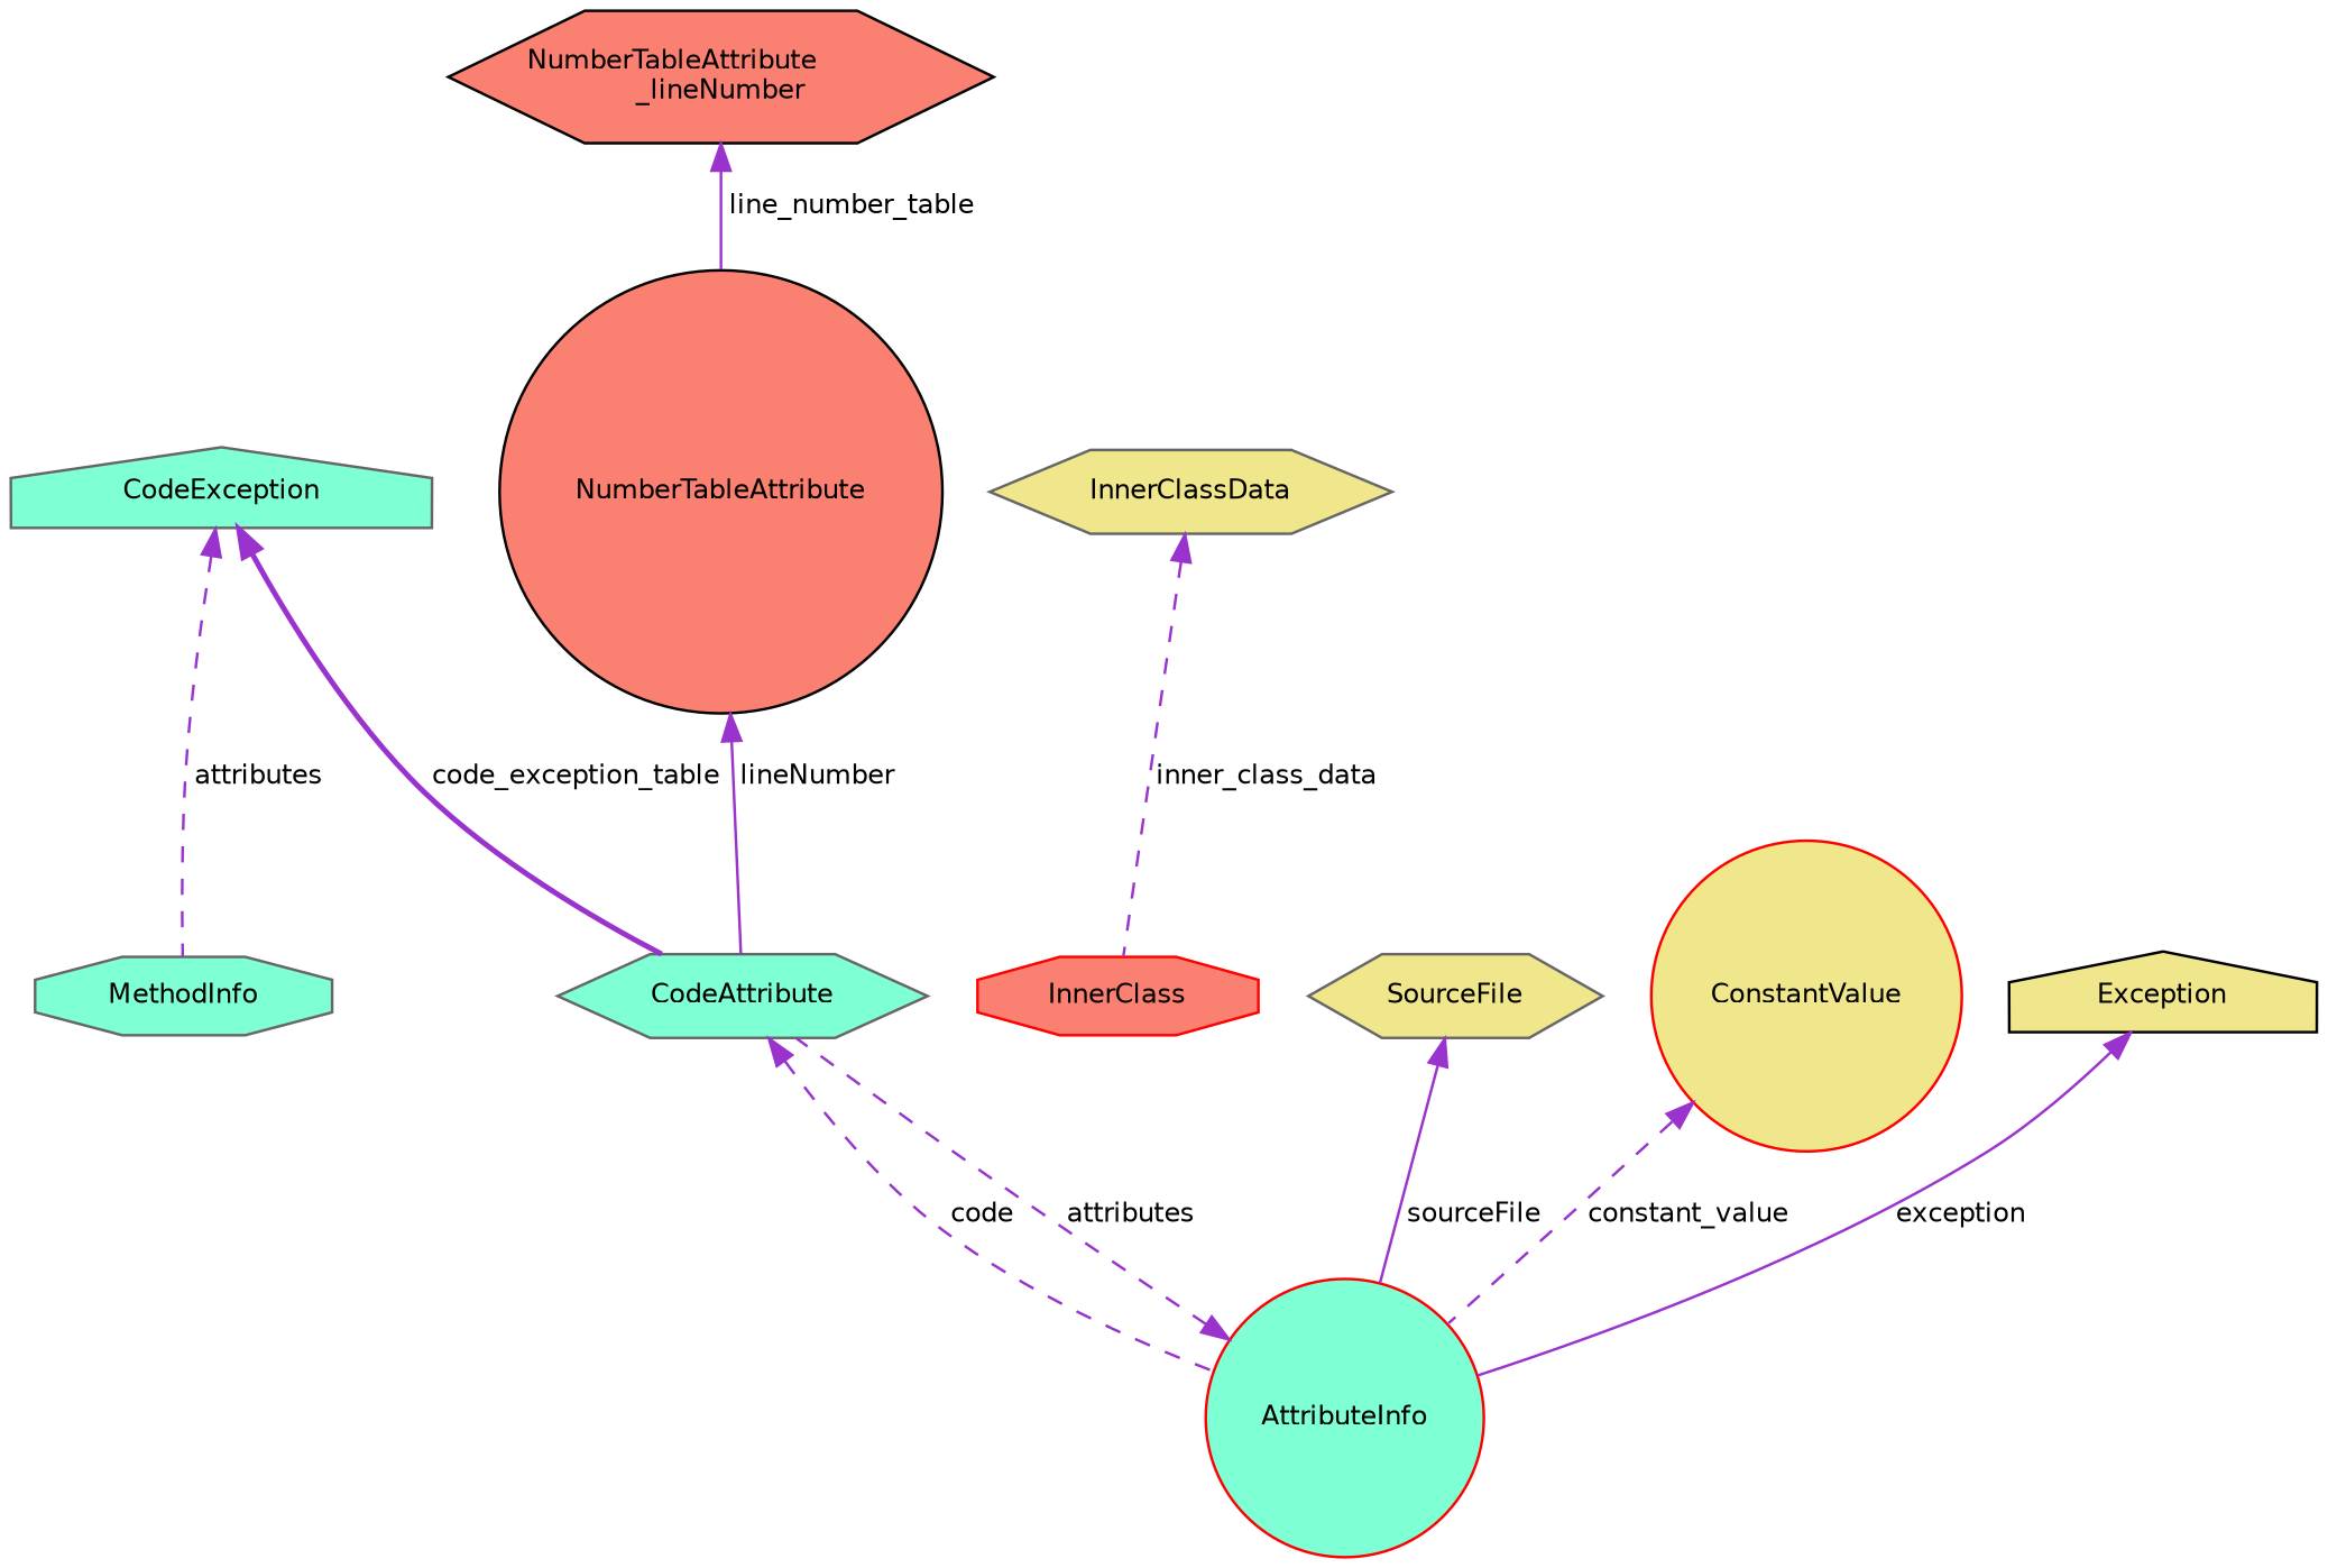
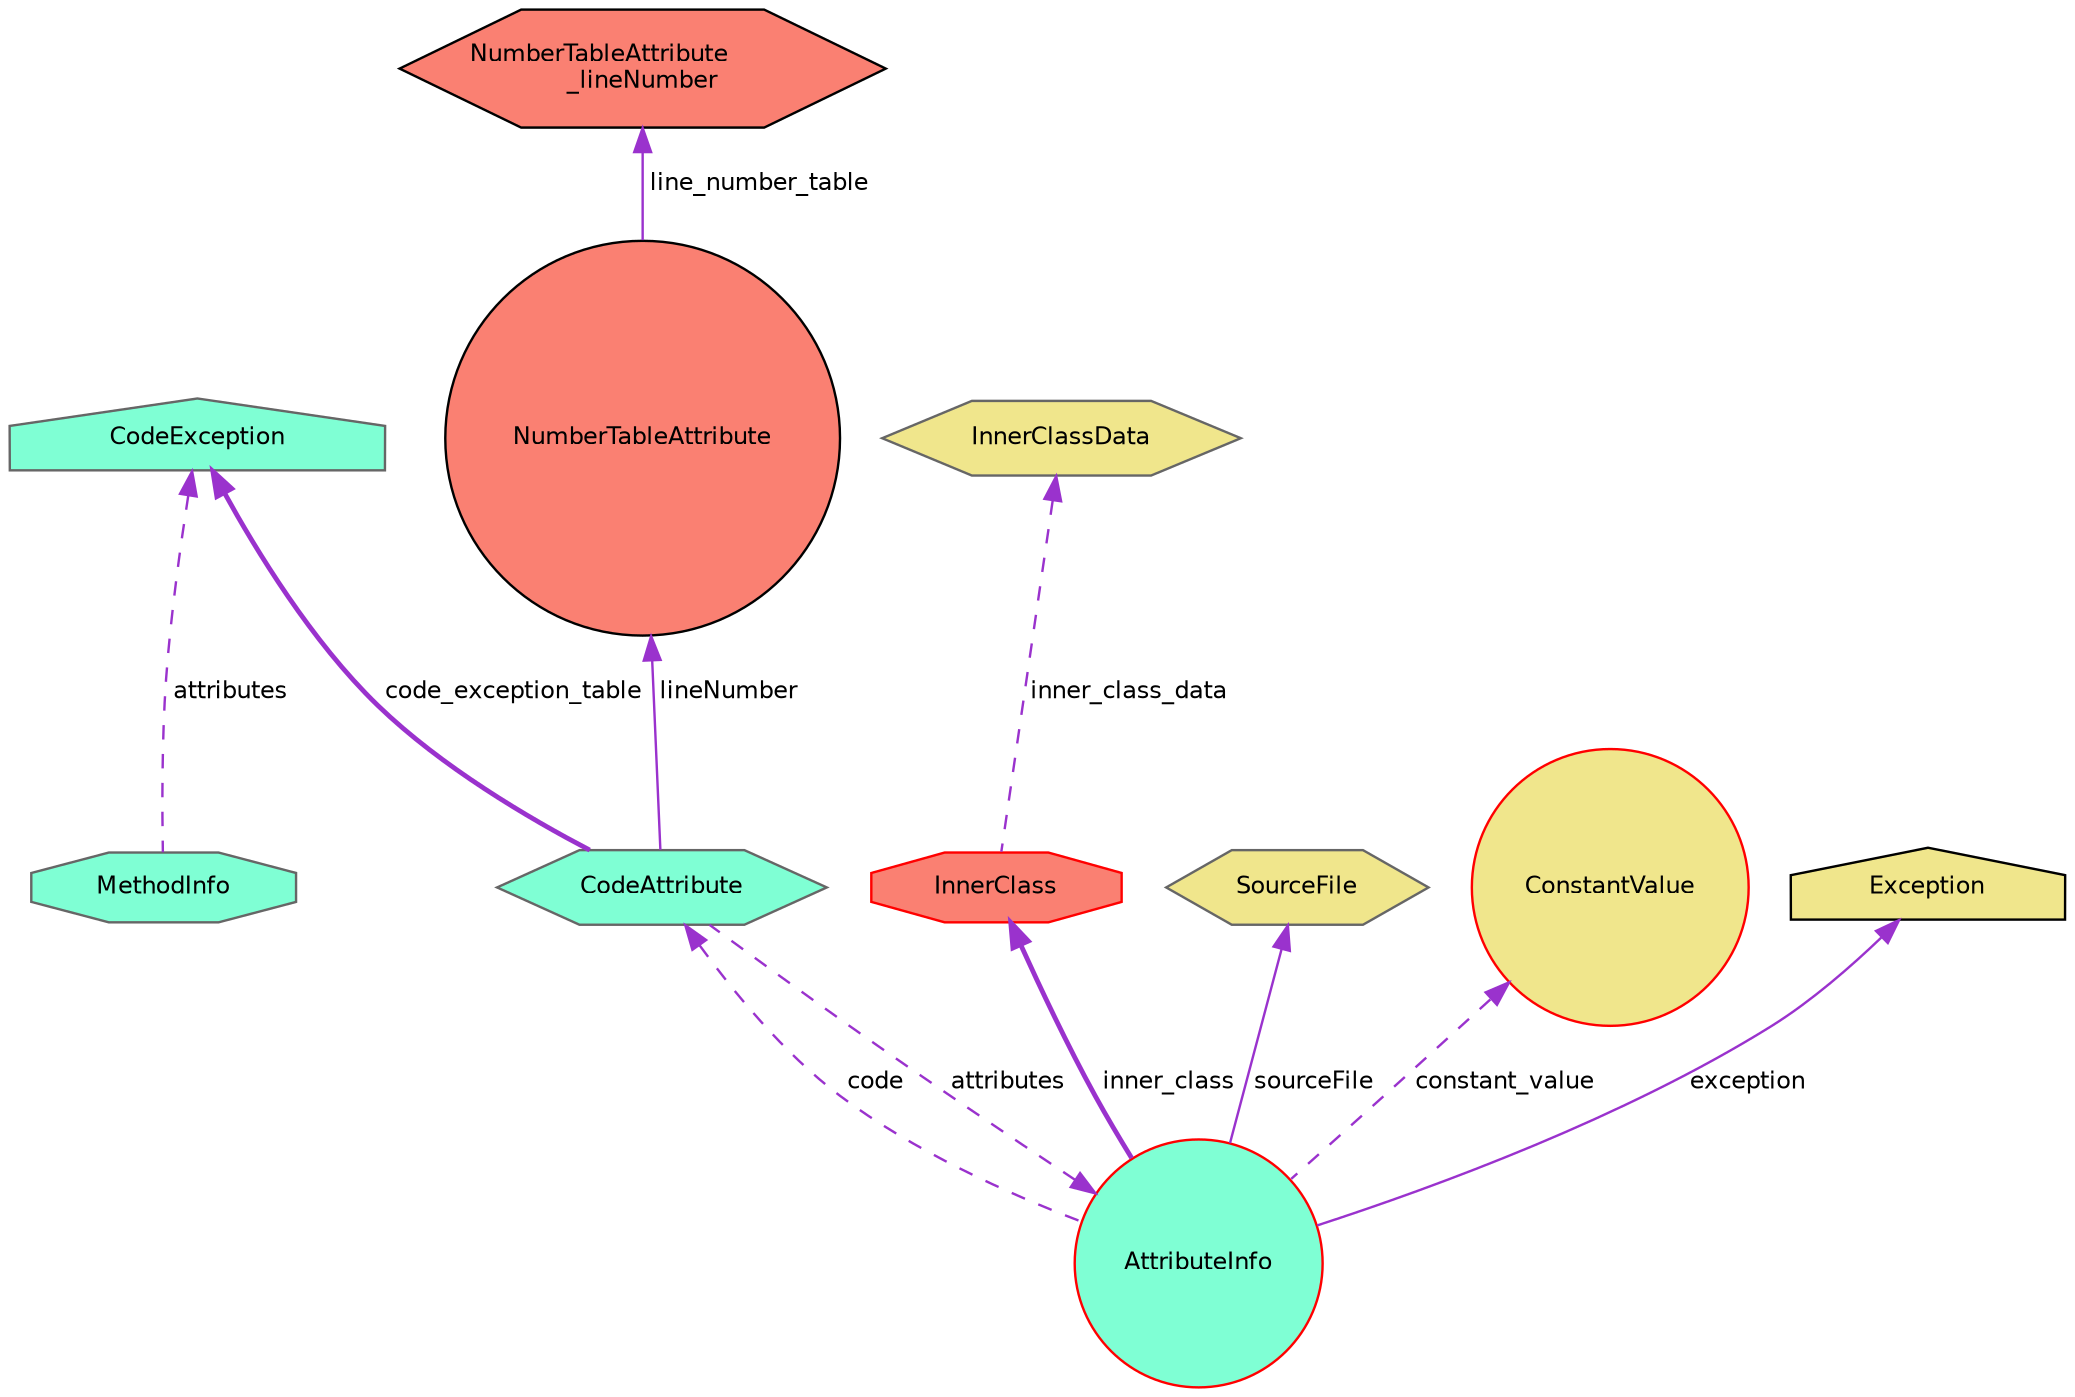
  digraph {
    node [color=gray40 fillcolor=aquamarine fontname=Helvetica fontsize=10 shape=hexagon style=filled]
    edge [color=darkorchid3 dir=back fontname=Helvetica fontsize=10 labelfontname=Helvetica labelfontsize=10 style=dashed]
    n1 [fontcolor=black height=0.2 label=MethodInfo shape=octagon width=0.4]
    n2 [color=red height=0.2 label=AttributeInfo shape=circle width=0.4]
    n3 [height=0.2 label=CodeAttribute width=0.4]
    n4 [color=red fillcolor=salmon height=0.2 label=InnerClass shape=octagon width=0.4]
    n5 [fillcolor=khaki height=0.2 label=InnerClassData width=0.4]
    n6 [color=black fillcolor=salmon height=0.2 label=NumberTableAttribute shape=circle width=0.4]
    n7 [color=black fillcolor=salmon height=0.2 label="NumberTableAttribute\l_lineNumber" width=0.4]
    n8 [fillcolor=khaki height=0.2 label=SourceFile width=0.4]
    n9 [color=red fillcolor=khaki height=0.2 label=ConstantValue shape=circle width=0.4]
    n10 [color=black fillcolor=khaki height=0.2 label=Exception shape=house width=0.4]
    n11 [height=0.2 label=CodeException shape=house width=0.4]
    n2 -> n3 [label=" attributes"]
    n3 -> n2 [label=" code"]
+   n4 -> n2 [label=" inner_class" style=bold]
    n5 -> n4 [label=" inner_class_data"]
    n6 -> n3 [label=" lineNumber" style=solid]
    n7 -> n6 [label=" line_number_table" style=solid]
    n8 -> n2 [label=" sourceFile" style=solid]
    n9 -> n2 [label=" constant_value"]
    n10 -> n2 [label=" exception" style=solid]
    n11 -> n1 [label=" attributes"]
    n11 -> n3 [label=" code_exception_table" style=bold]
  }
